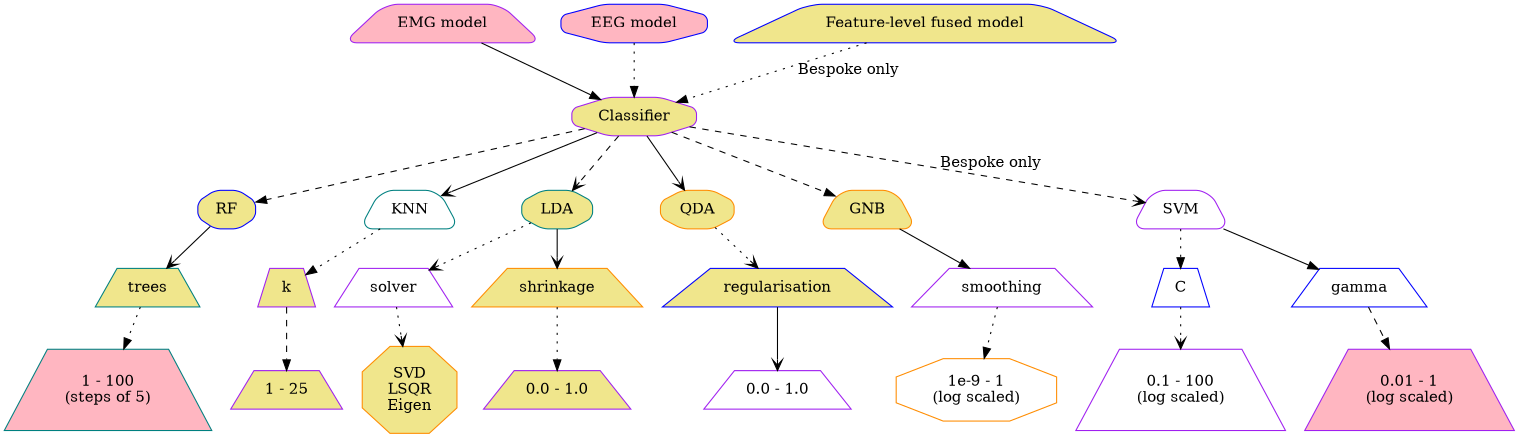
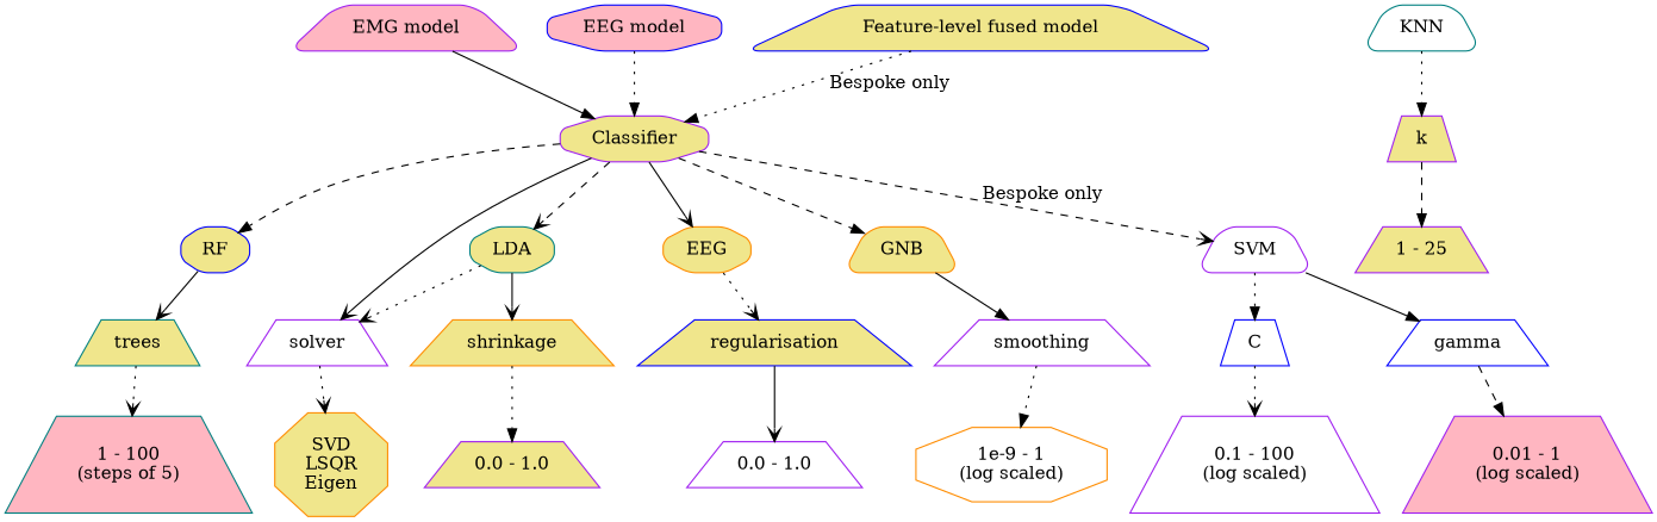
  digraph {
    node [color=purple fillcolor=khaki shape=trapezium style="solid,filled"]
    edge [arrowhead=normal style=dotted]
    n1 [label=Classifier shape=octagon style="rounded,filled"]
    n2 [color=blue label=RF shape=octagon style="rounded,filled"]
    n3 [color=teal fillcolor=white label=KNN style="rounded,filled"]
    n4 [color=teal label=LDA shape=octagon style="rounded,filled"]
-   n5 [color=darkorange label=QDA shape=octagon style="rounded,filled"]
+   n5 [color=darkorange label=EEG shape=octagon style="rounded,filled"]
    n6 [color=darkorange label=GNB style="rounded,filled"]
    n7 [fillcolor=white label=SVM style="rounded,filled"]
    n8 [color=teal label=trees]
    n9 [color=teal fillcolor=lightpink label="1 - 100\n(steps of 5)"]
    n10 [label=k]
    n11 [label="1 - 25"]
    n12 [fillcolor=white label=solver]
    n13 [color=darkorange label=shrinkage]
    n14 [color=darkorange label="SVD\nLSQR\nEigen" shape=octagon]
    n15 [label="0.0 - 1.0"]
    n16 [color=blue label=regularisation]
    n17 [fillcolor=white label="0.0 - 1.0"]
    n18 [fillcolor=white label=smoothing]
    n19 [color=darkorange fillcolor=white label="1e-9 - 1\n(log scaled)" shape=octagon]
    n20 [color=blue fillcolor=white label=C]
    n21 [color=blue fillcolor=white label=gamma]
    n22 [fillcolor=white label="0.1 - 100\n(log scaled)"]
    n23 [fillcolor=lightpink label="0.01 - 1\n(log scaled)"]
    n24 [fillcolor=lightpink label="EMG model" style="rounded,filled"]
    n25 [color=blue fillcolor=lightpink label="EEG model" shape=octagon style="rounded,filled"]
    n26 [color=blue label="Feature-level fused model" style="rounded,filled"]
    subgraph sub_1 {
      n1
      n2
      n3
      n4
      n5
      n6
      n7
      n8
      n9
      n10
      n11
      n12
      n13
      n14
      n15
      n16
      n17
      n18
      n19
      n20
      n21
      n22
      n23
    }
    n1 -> n2 [style=dashed]
-   n1 -> n3 [arrowhead=vee style=solid]
+   n1 -> n12 [arrowhead=vee style=solid]
    n1 -> n4 [arrowhead=vee style=dashed]
    n1 -> n5 [arrowhead=vee style=solid]
    n1 -> n6 [style=dashed]
    n1 -> n7 [arrowhead=vee label="Bespoke only" style=dashed]
    n2 -> n8 [arrowhead=vee style=solid]
    n3 -> n10
    n4 -> n12 [arrowhead=vee]
    n4 -> n13 [arrowhead=vee style=solid]
    n5 -> n16 [arrowhead=vee]
    n6 -> n18 [style=solid]
    n7 -> n20
    n7 -> n21 [style=solid]
-   n8 -> n9
+   n8 -> n9 [arrowhead=vee]
    n10 -> n11 [style=dashed]
    n12 -> n14 [arrowhead=vee]
    n13 -> n15
    n16 -> n17 [arrowhead=vee style=solid]
    n18 -> n19
    n20 -> n22 [arrowhead=vee]
    n21 -> n23 [style=dashed]
    n24 -> n1 [style=solid]
    n25 -> n1
    n26 -> n1 [label="Bespoke only"]
  }
